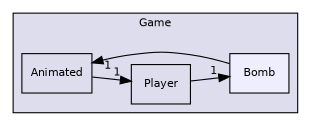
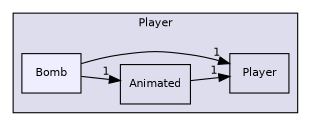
  digraph {
    compound=true
    fontname="DejaVu Sans"
    rankdir=LR
    node [fontname="DejaVu Sans" fontsize=10 shape=box]
    edge [fontname="DejaVu Sans" headlabel=1 labeldistance=1.5 labelfontname=Helvetica labelfontsize=10]
    n1 [label=Animated]
    n2 [label=Player]
    n3 [fillcolor="#eeeeff" label=Bomb pencolor=black style=filled]
    subgraph cluster_1 {
      bgcolor="#ddddee"
      fontsize=10
-     label=Game
+     label=Player
      pencolor=black
      n1
      n2
      n3
    }
    n1 -> n2
    n3 -> n1
-   n2 -> n3
+   n3 -> n2
  }
